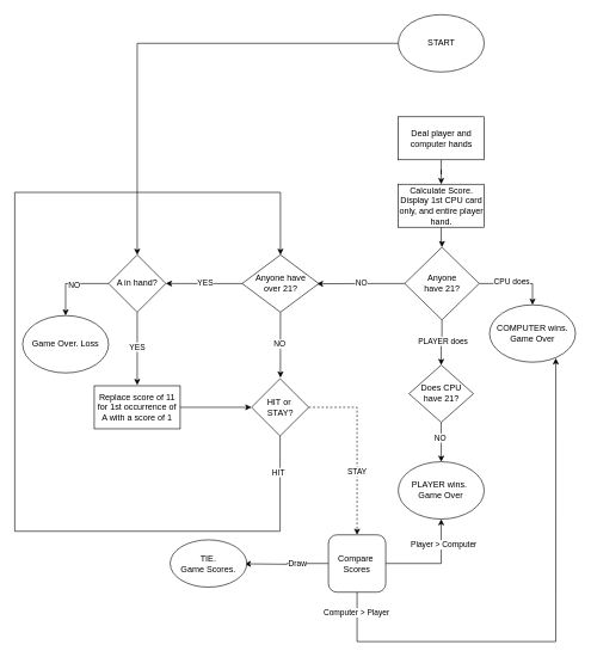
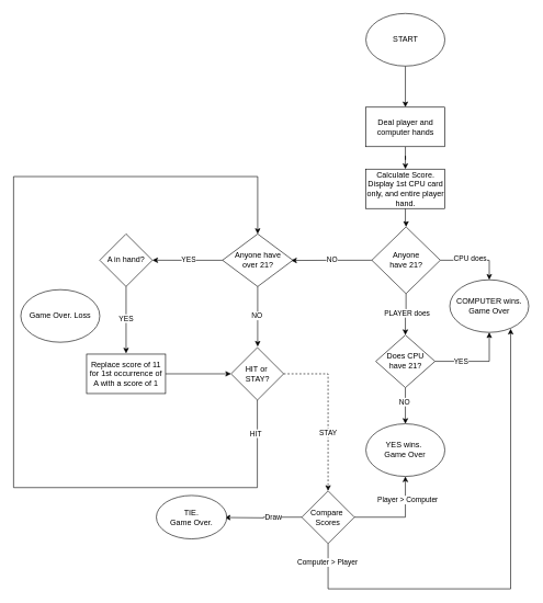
  <mxCell id="0" />
  <mxCell id="1" parent="0" />
- <mxCell id="2" style="edgeStyle=orthogonalEdgeStyle;rounded=0;orthogonalLoop=1;jettySize=auto;html=1;" edge="1" parent="1" source="3" target="31"><mxGeometry relative="1" as="geometry"><mxPoint x="615.5" y="192.529" as="targetPoint" /></mxGeometry></mxCell>
+ <mxCell id="2" style="edgeStyle=orthogonalEdgeStyle;rounded=0;orthogonalLoop=1;jettySize=auto;html=1;" edge="1" parent="1" source="3" target="5"><mxGeometry relative="1" as="geometry"><mxPoint x="615.5" y="192.529" as="targetPoint" /></mxGeometry></mxCell>
  <mxCell id="3" value="START" style="ellipse;whiteSpace=wrap;html=1;" vertex="1" parent="1"><mxGeometry x="555.5" y="20" width="120" height="80" as="geometry" /></mxCell>
  <mxCell id="4" style="edgeStyle=orthogonalEdgeStyle;rounded=0;orthogonalLoop=1;jettySize=auto;html=1;" edge="1" parent="1" source="5" target="7"><mxGeometry relative="1" as="geometry"><mxPoint x="615.5" y="286.647" as="targetPoint" /></mxGeometry></mxCell>
  <mxCell id="5" value="Deal player and computer hands" style="rounded=0;whiteSpace=wrap;html=1;" vertex="1" parent="1"><mxGeometry x="555.5" y="162.529" width="120" height="60" as="geometry" /></mxCell>
  <mxCell id="6" style="edgeStyle=orthogonalEdgeStyle;rounded=0;orthogonalLoop=1;jettySize=auto;html=1;" edge="1" parent="1" source="7" target="14"><mxGeometry relative="1" as="geometry"><mxPoint x="615.5" y="384.529" as="targetPoint" /></mxGeometry></mxCell>
  <mxCell id="7" value="Calculate Score. Display 1st CPU card only, and entire player hand." style="rounded=0;whiteSpace=wrap;html=1;" vertex="1" parent="1"><mxGeometry x="555.5" y="256.647" width="120" height="60" as="geometry" /></mxCell>
  <mxCell id="8" style="edgeStyle=orthogonalEdgeStyle;rounded=0;orthogonalLoop=1;jettySize=auto;html=1;exitX=1;exitY=0.5;exitDx=0;exitDy=0;entryX=0.5;entryY=0;entryDx=0;entryDy=0;" edge="1" parent="1" source="14" target="15"><mxGeometry relative="1" as="geometry"><mxPoint x="788.265" y="395.588" as="targetPoint" /></mxGeometry></mxCell>
  <mxCell id="9" value="CPU does" style="edgeLabel;html=1;align=center;verticalAlign=middle;resizable=0;points=[];" vertex="1" connectable="0" parent="8"><mxGeometry x="-0.141" y="3" relative="1" as="geometry"><mxPoint as="offset" /></mxGeometry></mxCell>
  <mxCell id="10" style="edgeStyle=orthogonalEdgeStyle;rounded=0;orthogonalLoop=1;jettySize=auto;html=1;exitX=0;exitY=0.5;exitDx=0;exitDy=0;" edge="1" parent="1" source="14"><mxGeometry relative="1" as="geometry"><mxPoint x="441.912" y="395.588" as="targetPoint" /></mxGeometry></mxCell>
  <mxCell id="11" value="NO" style="edgeLabel;html=1;align=center;verticalAlign=middle;resizable=0;points=[];" vertex="1" connectable="0" parent="10"><mxGeometry x="-0.015" relative="1" as="geometry"><mxPoint y="-1" as="offset" /></mxGeometry></mxCell>
  <mxCell id="12" style="edgeStyle=orthogonalEdgeStyle;rounded=0;orthogonalLoop=1;jettySize=auto;html=1;entryX=0.5;entryY=0;entryDx=0;entryDy=0;" edge="1" parent="1" source="14" target="20"><mxGeometry relative="1" as="geometry" /></mxCell>
  <mxCell id="13" value="PLAYER does" style="edgeLabel;html=1;align=center;verticalAlign=middle;resizable=0;points=[];" vertex="1" connectable="0" parent="12"><mxGeometry x="-0.06" y="1" relative="1" as="geometry"><mxPoint y="-1" as="offset" /></mxGeometry></mxCell>
  <mxCell id="14" value="&lt;div&gt;Anyone&lt;/div&gt;&lt;div&gt;have 21?&lt;/div&gt;" style="rhombus;whiteSpace=wrap;html=1;" vertex="1" parent="1"><mxGeometry x="564.5" y="344.53" width="104" height="101.47" as="geometry" /></mxCell>
  <mxCell id="15" value="COMPUTER wins.&lt;div&gt;Game Over&lt;/div&gt;" style="ellipse;whiteSpace=wrap;html=1;" vertex="1" parent="1"><mxGeometry x="683" y="425" width="120" height="80" as="geometry" /></mxCell>
+ <mxCell id="16" style="edgeStyle=orthogonalEdgeStyle;rounded=0;orthogonalLoop=1;jettySize=auto;html=1;entryX=0.5;entryY=1;entryDx=0;entryDy=0;" edge="1" parent="1" source="20" target="15"><mxGeometry relative="1" as="geometry" /></mxCell>
+ <mxCell id="17" value="YES" style="edgeLabel;html=1;align=center;verticalAlign=middle;resizable=0;points=[];" vertex="1" connectable="0" parent="16"><mxGeometry x="-0.386" relative="1" as="geometry"><mxPoint as="offset" /></mxGeometry></mxCell>
  <mxCell id="18" style="edgeStyle=orthogonalEdgeStyle;rounded=0;orthogonalLoop=1;jettySize=auto;html=1;exitX=0.5;exitY=1;exitDx=0;exitDy=0;" edge="1" parent="1" source="20" target="21"><mxGeometry relative="1" as="geometry"><mxPoint x="616.029" y="656.529" as="targetPoint" /></mxGeometry></mxCell>
  <mxCell id="19" value="NO" style="edgeLabel;html=1;align=center;verticalAlign=middle;resizable=0;points=[];" vertex="1" connectable="0" parent="18"><mxGeometry x="-0.187" y="-2" relative="1" as="geometry"><mxPoint as="offset" /></mxGeometry></mxCell>
  <mxCell id="20" value="Does CPU&lt;div&gt;have 21?&lt;/div&gt;" style="rhombus;whiteSpace=wrap;html=1;" vertex="1" parent="1"><mxGeometry x="570.5" y="509" width="90" height="80" as="geometry" /></mxCell>
- <mxCell id="21" value="PLAYER wins.&amp;nbsp;&lt;br&gt;Game Over" style="ellipse;whiteSpace=wrap;html=1;" vertex="1" parent="1"><mxGeometry x="555.499" y="643.999" width="120" height="80" as="geometry" /></mxCell>
+ <mxCell id="21" value="YES wins.&amp;nbsp;&lt;br&gt;Game Over" style="ellipse;whiteSpace=wrap;html=1;" vertex="1" parent="1"><mxGeometry x="555.499" y="643.999" width="120" height="80" as="geometry" /></mxCell>
  <mxCell id="22" style="edgeStyle=orthogonalEdgeStyle;rounded=0;orthogonalLoop=1;jettySize=auto;html=1;" edge="1" parent="1" source="26"><mxGeometry relative="1" as="geometry"><mxPoint x="391" y="526.647" as="targetPoint" /></mxGeometry></mxCell>
  <mxCell id="23" value="NO" style="edgeLabel;html=1;align=center;verticalAlign=middle;resizable=0;points=[];" vertex="1" connectable="0" parent="22"><mxGeometry x="-0.035" y="-2" relative="1" as="geometry"><mxPoint as="offset" /></mxGeometry></mxCell>
  <mxCell id="24" style="edgeStyle=orthogonalEdgeStyle;rounded=0;orthogonalLoop=1;jettySize=auto;html=1;" edge="1" parent="1" source="26"><mxGeometry relative="1" as="geometry"><mxPoint x="230.882" y="395.26" as="targetPoint" /></mxGeometry></mxCell>
  <mxCell id="25" value="YES" style="edgeLabel;html=1;align=center;verticalAlign=middle;resizable=0;points=[];" vertex="1" connectable="0" parent="24"><mxGeometry x="-0.018" y="-2" relative="1" as="geometry"><mxPoint as="offset" /></mxGeometry></mxCell>
  <mxCell id="26" value="Anyone have&lt;div&gt;over 21?&lt;/div&gt;" style="rhombus;whiteSpace=wrap;html=1;" vertex="1" parent="1"><mxGeometry x="337.5" y="355.26" width="107" height="80" as="geometry" /></mxCell>
  <mxCell id="27" style="edgeStyle=orthogonalEdgeStyle;rounded=0;orthogonalLoop=1;jettySize=auto;html=1;exitX=0.5;exitY=1;exitDx=0;exitDy=0;" edge="1" parent="1" source="31"><mxGeometry relative="1" as="geometry"><mxPoint x="191" y="537" as="targetPoint" /></mxGeometry></mxCell>
  <mxCell id="28" value="YES" style="edgeLabel;html=1;align=center;verticalAlign=middle;resizable=0;points=[];" vertex="1" connectable="0" parent="27"><mxGeometry x="-0.056" y="-1" relative="1" as="geometry"><mxPoint as="offset" /></mxGeometry></mxCell>
- <mxCell id="29" style="edgeStyle=orthogonalEdgeStyle;rounded=0;orthogonalLoop=1;jettySize=auto;html=1;exitX=0;exitY=0.5;exitDx=0;exitDy=0;entryX=0.5;entryY=0;entryDx=0;entryDy=0;" edge="1" parent="1" source="31" target="32"><mxGeometry relative="1" as="geometry"><mxPoint x="109.471" y="394.765" as="targetPoint" /></mxGeometry></mxCell>
- <mxCell id="30" value="NO" style="edgeLabel;html=1;align=center;verticalAlign=middle;resizable=0;points=[];" vertex="1" connectable="0" parent="29"><mxGeometry x="-0.057" y="1" relative="1" as="geometry"><mxPoint as="offset" /></mxGeometry></mxCell>
  <mxCell id="31" value="A in hand?" style="rhombus;whiteSpace=wrap;html=1;" vertex="1" parent="1"><mxGeometry x="151" y="355.26" width="80" height="80" as="geometry" /></mxCell>
  <mxCell id="32" value="Game Over. Loss" style="ellipse;whiteSpace=wrap;html=1;" vertex="1" parent="1"><mxGeometry x="31" y="440" width="120" height="80" as="geometry" /></mxCell>
  <mxCell id="33" style="edgeStyle=orthogonalEdgeStyle;rounded=0;orthogonalLoop=1;jettySize=auto;html=1;entryX=0;entryY=0.5;entryDx=0;entryDy=0;" edge="1" parent="1" source="34" target="39"><mxGeometry relative="1" as="geometry" /></mxCell>
  <mxCell id="34" value="Replace score of 11&lt;div&gt;for 1st occurrence of A with a score of 1&lt;/div&gt;" style="rounded=0;whiteSpace=wrap;html=1;" vertex="1" parent="1"><mxGeometry x="131" y="538" width="120" height="60" as="geometry" /></mxCell>
  <mxCell id="35" style="edgeStyle=orthogonalEdgeStyle;rounded=0;orthogonalLoop=1;jettySize=auto;html=1;entryX=0.5;entryY=0;entryDx=0;entryDy=0;" edge="1" parent="1" source="39" target="26"><mxGeometry relative="1" as="geometry"><Array as="points"><mxPoint x="391" y="741" /><mxPoint x="20" y="741" /><mxPoint x="20" y="268" /><mxPoint x="391" y="268" /></Array></mxGeometry></mxCell>
  <mxCell id="36" value="HIT" style="edgeLabel;html=1;align=center;verticalAlign=middle;resizable=0;points=[];" vertex="1" connectable="0" parent="35"><mxGeometry x="-0.93" y="-3" relative="1" as="geometry"><mxPoint as="offset" /></mxGeometry></mxCell>
  <mxCell id="37" style="edgeStyle=orthogonalEdgeStyle;rounded=0;orthogonalLoop=1;jettySize=auto;html=1;entryX=0.5;entryY=0;entryDx=0;entryDy=0;dashed=1;" edge="1" parent="1" source="39" target="44"><mxGeometry relative="1" as="geometry" /></mxCell>
  <mxCell id="38" value="STAY" style="edgeLabel;html=1;align=center;verticalAlign=middle;resizable=0;points=[];" vertex="1" connectable="0" parent="37"><mxGeometry x="0.281" y="-1" relative="1" as="geometry"><mxPoint as="offset" /></mxGeometry></mxCell>
  <mxCell id="39" value="HIT or&amp;nbsp;&lt;div&gt;STAY?&lt;/div&gt;" style="rhombus;whiteSpace=wrap;html=1;" vertex="1" parent="1"><mxGeometry x="350.5" y="528" width="80" height="80" as="geometry" /></mxCell>
  <mxCell id="40" style="edgeStyle=orthogonalEdgeStyle;rounded=0;orthogonalLoop=1;jettySize=auto;html=1;exitX=1;exitY=0.5;exitDx=0;exitDy=0;entryX=0.5;entryY=1;entryDx=0;entryDy=0;" edge="1" parent="1" source="44" target="21"><mxGeometry relative="1" as="geometry" /></mxCell>
  <mxCell id="41" value="Player &amp;gt; Computer" style="edgeLabel;html=1;align=center;verticalAlign=middle;resizable=0;points=[];" vertex="1" connectable="0" parent="40"><mxGeometry x="0.491" y="-3" relative="1" as="geometry"><mxPoint as="offset" /></mxGeometry></mxCell>
  <mxCell id="42" style="edgeStyle=orthogonalEdgeStyle;rounded=0;orthogonalLoop=1;jettySize=auto;html=1;exitX=0;exitY=0.5;exitDx=0;exitDy=0;" edge="1" parent="1" source="44"><mxGeometry relative="1" as="geometry"><mxPoint x="341" y="786.5" as="targetPoint" /></mxGeometry></mxCell>
  <mxCell id="43" value="Draw" style="edgeLabel;html=1;align=center;verticalAlign=middle;resizable=0;points=[];" vertex="1" connectable="0" parent="42"><mxGeometry x="-0.271" relative="1" as="geometry"><mxPoint x="-1" as="offset" /></mxGeometry></mxCell>
- <mxCell id="44" value="Compare&amp;nbsp;&lt;div&gt;Scores&lt;/div&gt;" style="whiteSpace=wrap;html=1;rounded=1;" vertex="1" parent="1"><mxGeometry x="458" y="746" width="80" height="80" as="geometry" /></mxCell>
+ <mxCell id="44" value="Compare&amp;nbsp;&lt;div&gt;Scores&lt;/div&gt;" style="rhombus;whiteSpace=wrap;html=1;" vertex="1" parent="1"><mxGeometry x="458" y="746" width="80" height="80" as="geometry" /></mxCell>
  <mxCell id="45" style="edgeStyle=orthogonalEdgeStyle;rounded=0;orthogonalLoop=1;jettySize=auto;html=1;entryX=0.771;entryY=0.931;entryDx=0;entryDy=0;entryPerimeter=0;" edge="1" parent="1" source="44" target="15"><mxGeometry relative="1" as="geometry"><Array as="points"><mxPoint x="498" y="895" /><mxPoint x="776" y="895" /></Array></mxGeometry></mxCell>
  <mxCell id="46" value="Computer &amp;gt; Player" style="edgeLabel;html=1;align=center;verticalAlign=middle;resizable=0;points=[];" vertex="1" connectable="0" parent="45"><mxGeometry x="-0.924" y="-2" relative="1" as="geometry"><mxPoint as="offset" /></mxGeometry></mxCell>
- <mxCell id="47" value="TIE.&lt;div&gt;Game Scores.&lt;/div&gt;" style="ellipse;whiteSpace=wrap;html=1;" vertex="1" parent="1"><mxGeometry x="237" y="753" width="107" height="66" as="geometry" /></mxCell>
+ <mxCell id="47" value="TIE.&lt;div&gt;Game Over.&lt;/div&gt;" style="ellipse;whiteSpace=wrap;html=1;" vertex="1" parent="1"><mxGeometry x="237" y="753" width="107" height="66" as="geometry" /></mxCell>
